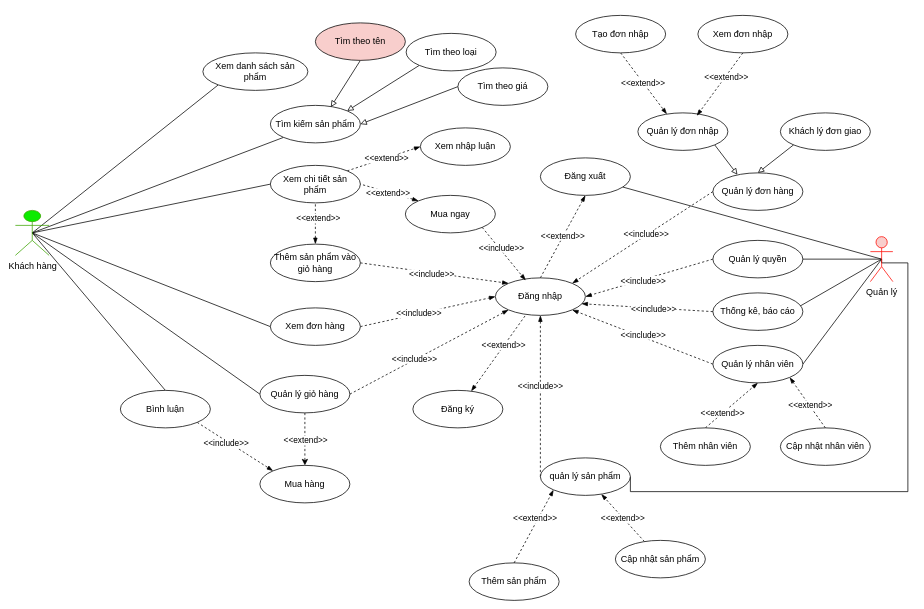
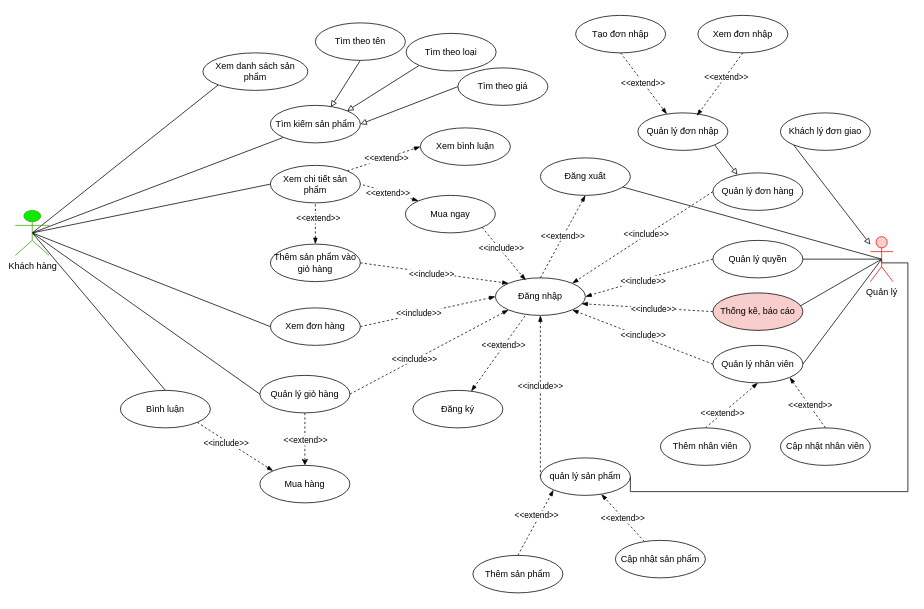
  <mxCell id="0" />
  <mxCell id="1" parent="0" />
  <mxCell id="2" style="rounded=0;orthogonalLoop=1;jettySize=auto;html=1;exitX=0.329;exitY=1.016;exitDx=0;exitDy=0;exitPerimeter=0;entryX=0.648;entryY=0.023;entryDx=0;entryDy=0;endArrow=blockThin;endFill=1;dashed=1;entryPerimeter=0;" edge="1" parent="1" source="24" target="13"><mxGeometry relative="1" as="geometry" /></mxCell>
  <mxCell id="3" value="&amp;lt;&amp;lt;extend&amp;gt;&amp;gt;" style="edgeLabel;html=1;align=center;verticalAlign=middle;resizable=0;points=[];" connectable="0" vertex="1" parent="2"><mxGeometry x="-0.228" y="-1" relative="1" as="geometry"><mxPoint as="offset" /></mxGeometry></mxCell>
  <mxCell id="4" style="rounded=0;orthogonalLoop=1;jettySize=auto;html=1;exitX=0.5;exitY=0.5;exitDx=0;exitDy=0;exitPerimeter=0;entryX=0;entryY=1;entryDx=0;entryDy=0;endArrow=none;endFill=0;" edge="1" parent="1" source="12" target="14"><mxGeometry relative="1" as="geometry" /></mxCell>
  <mxCell id="5" style="rounded=0;orthogonalLoop=1;jettySize=auto;html=1;exitX=0.5;exitY=0.5;exitDx=0;exitDy=0;exitPerimeter=0;entryX=0;entryY=1;entryDx=0;entryDy=0;endArrow=none;endFill=0;" edge="1" parent="1" source="12" target="15"><mxGeometry relative="1" as="geometry" /></mxCell>
  <mxCell id="6" style="rounded=0;orthogonalLoop=1;jettySize=auto;html=1;exitX=0.5;exitY=0.5;exitDx=0;exitDy=0;exitPerimeter=0;entryX=0;entryY=0.5;entryDx=0;entryDy=0;endArrow=none;endFill=0;" edge="1" parent="1" source="12" target="16"><mxGeometry relative="1" as="geometry" /></mxCell>
  <mxCell id="7" style="rounded=0;orthogonalLoop=1;jettySize=auto;html=1;entryX=0;entryY=0.5;entryDx=0;entryDy=0;exitX=1;exitY=0;exitDx=0;exitDy=0;endArrow=blockThin;endFill=1;startArrow=none;startFill=0;dashed=1;" edge="1" parent="1" source="16" target="17"><mxGeometry relative="1" as="geometry" /></mxCell>
  <mxCell id="8" value="&amp;lt;&amp;lt;extend&amp;gt;&amp;gt;" style="edgeLabel;html=1;align=center;verticalAlign=middle;resizable=0;points=[];" connectable="0" vertex="1" parent="7"><mxGeometry x="-0.059" y="-2" relative="1" as="geometry"><mxPoint x="6" y="-4" as="offset" /></mxGeometry></mxCell>
  <mxCell id="9" style="rounded=0;orthogonalLoop=1;jettySize=auto;html=1;exitX=0.5;exitY=0.5;exitDx=0;exitDy=0;exitPerimeter=0;entryX=0;entryY=0.5;entryDx=0;entryDy=0;endArrow=none;endFill=0;" edge="1" parent="1" source="12" target="37"><mxGeometry relative="1" as="geometry" /></mxCell>
  <mxCell id="10" style="rounded=0;orthogonalLoop=1;jettySize=auto;html=1;exitX=0.5;exitY=0.5;exitDx=0;exitDy=0;exitPerimeter=0;entryX=0;entryY=0.5;entryDx=0;entryDy=0;endArrow=none;endFill=0;" edge="1" parent="1" source="12" target="40"><mxGeometry relative="1" as="geometry" /></mxCell>
  <mxCell id="11" style="rounded=0;orthogonalLoop=1;jettySize=auto;html=1;exitX=0.5;exitY=0.5;exitDx=0;exitDy=0;exitPerimeter=0;entryX=0.5;entryY=0;entryDx=0;entryDy=0;endArrow=none;endFill=0;" edge="1" parent="1" source="12" target="43"><mxGeometry relative="1" as="geometry" /></mxCell>
  <mxCell id="12" value="Khách hàng" style="shape=umlActor;verticalLabelPosition=bottom;verticalAlign=top;html=1;outlineConnect=0;shadow=0;fillStyle=auto;labelBackgroundColor=none;labelBorderColor=none;fillColor=#0ceb00;strokeColor=#3ca300;" vertex="1" parent="1"><mxGeometry x="20" y="280" width="45" height="60" as="geometry" /></mxCell>
  <mxCell id="13" value="Đăng ký" style="ellipse;whiteSpace=wrap;html=1;" vertex="1" parent="1"><mxGeometry x="550" y="520" width="120" height="50" as="geometry" /></mxCell>
  <mxCell id="14" value="Xem danh sách sản phẩm" style="ellipse;whiteSpace=wrap;html=1;" vertex="1" parent="1"><mxGeometry x="270" y="70" width="140" height="50" as="geometry" /></mxCell>
  <mxCell id="15" value="Tìm kiếm sản phẩm" style="ellipse;whiteSpace=wrap;html=1;" vertex="1" parent="1"><mxGeometry x="360" y="140" width="120" height="50" as="geometry" /></mxCell>
  <mxCell id="16" value="Xem chi tiết sản phẩm" style="ellipse;whiteSpace=wrap;html=1;" vertex="1" parent="1"><mxGeometry x="360" y="220" width="120" height="50" as="geometry" /></mxCell>
- <mxCell id="17" value="Xem nhập luận" style="ellipse;whiteSpace=wrap;html=1;" vertex="1" parent="1"><mxGeometry x="560" y="170" width="120" height="50" as="geometry" /></mxCell>
+ <mxCell id="17" value="Xem bình luận" style="ellipse;whiteSpace=wrap;html=1;" vertex="1" parent="1"><mxGeometry x="560" y="170" width="120" height="50" as="geometry" /></mxCell>
  <mxCell id="18" style="rounded=0;orthogonalLoop=1;jettySize=auto;html=1;exitX=0.5;exitY=1;exitDx=0;exitDy=0;entryX=0.672;entryY=0.043;entryDx=0;entryDy=0;endArrow=block;endFill=0;entryPerimeter=0;" edge="1" parent="1" source="19" target="15"><mxGeometry relative="1" as="geometry" /></mxCell>
- <mxCell id="19" value="Tìm theo tên" style="ellipse;whiteSpace=wrap;html=1;fillColor=#f8cecc;" vertex="1" parent="1"><mxGeometry x="420" y="30" width="120" height="50" as="geometry" /></mxCell>
+ <mxCell id="19" value="Tìm theo tên" style="ellipse;whiteSpace=wrap;html=1;" vertex="1" parent="1"><mxGeometry x="420" y="30" width="120" height="50" as="geometry" /></mxCell>
  <mxCell id="20" style="rounded=0;orthogonalLoop=1;jettySize=auto;html=1;exitX=0;exitY=1;exitDx=0;exitDy=0;entryX=1;entryY=0;entryDx=0;entryDy=0;endArrow=block;endFill=0;" edge="1" parent="1" source="21" target="15"><mxGeometry relative="1" as="geometry"><mxPoint x="500" y="120" as="targetPoint" /></mxGeometry></mxCell>
  <mxCell id="21" value="Tìm theo loại" style="ellipse;whiteSpace=wrap;html=1;" vertex="1" parent="1"><mxGeometry x="541" y="44" width="120" height="50" as="geometry" /></mxCell>
  <mxCell id="22" style="rounded=0;orthogonalLoop=1;jettySize=auto;html=1;exitX=0;exitY=0.5;exitDx=0;exitDy=0;entryX=1;entryY=0.5;entryDx=0;entryDy=0;endArrow=block;endFill=0;" edge="1" parent="1" source="23" target="15"><mxGeometry relative="1" as="geometry" /></mxCell>
  <mxCell id="23" value="Tìm theo giá" style="ellipse;whiteSpace=wrap;html=1;" vertex="1" parent="1"><mxGeometry x="610" y="90" width="120" height="50" as="geometry" /></mxCell>
  <mxCell id="24" value="Đăng nhập" style="ellipse;whiteSpace=wrap;html=1;" vertex="1" parent="1"><mxGeometry x="660" y="370" width="120" height="50" as="geometry" /></mxCell>
  <mxCell id="25" style="rounded=0;orthogonalLoop=1;jettySize=auto;html=1;exitX=0.5;exitY=1;exitDx=0;exitDy=0;entryX=0.5;entryY=0;entryDx=0;entryDy=0;dashed=1;startArrow=blockThin;startFill=1;endArrow=none;endFill=0;" edge="1" parent="1" source="27" target="24"><mxGeometry relative="1" as="geometry" /></mxCell>
  <mxCell id="26" value="&amp;lt;&amp;lt;extend&amp;gt;&amp;gt;" style="edgeLabel;html=1;align=center;verticalAlign=middle;resizable=0;points=[];" connectable="0" vertex="1" parent="25"><mxGeometry x="-0.026" y="-1" relative="1" as="geometry"><mxPoint as="offset" /></mxGeometry></mxCell>
  <mxCell id="27" value="Đăng xuất" style="ellipse;whiteSpace=wrap;html=1;" vertex="1" parent="1"><mxGeometry x="720" y="210" width="120" height="50" as="geometry" /></mxCell>
  <mxCell id="28" style="rounded=0;orthogonalLoop=1;jettySize=auto;html=1;exitX=1;exitY=0.5;exitDx=0;exitDy=0;entryX=0;entryY=0;entryDx=0;entryDy=0;dashed=1;endArrow=blockThin;endFill=1;" edge="1" parent="1" source="32" target="24"><mxGeometry relative="1" as="geometry" /></mxCell>
  <mxCell id="29" value="&amp;lt;&amp;lt;include&amp;gt;&amp;gt;" style="edgeLabel;html=1;align=center;verticalAlign=middle;resizable=0;points=[];" connectable="0" vertex="1" parent="28"><mxGeometry x="-0.033" y="-1" relative="1" as="geometry"><mxPoint as="offset" /></mxGeometry></mxCell>
  <mxCell id="30" style="rounded=0;orthogonalLoop=1;jettySize=auto;html=1;exitX=0.5;exitY=0;exitDx=0;exitDy=0;entryX=0.5;entryY=1;entryDx=0;entryDy=0;dashed=1;endArrow=none;endFill=0;startArrow=blockThin;startFill=1;" edge="1" parent="1" source="32" target="16"><mxGeometry relative="1" as="geometry" /></mxCell>
  <mxCell id="31" value="&amp;lt;&amp;lt;extend&amp;gt;&amp;gt;" style="edgeLabel;html=1;align=center;verticalAlign=middle;resizable=0;points=[];" connectable="0" vertex="1" parent="30"><mxGeometry x="-0.139" relative="1" as="geometry"><mxPoint x="3" y="-11" as="offset" /></mxGeometry></mxCell>
  <mxCell id="32" value="Thêm sản phẩm vào giỏ hàng" style="ellipse;whiteSpace=wrap;html=1;" vertex="1" parent="1"><mxGeometry x="360" y="325" width="120" height="50" as="geometry" /></mxCell>
  <mxCell id="33" style="rounded=0;orthogonalLoop=1;jettySize=auto;html=1;exitX=1;exitY=0.5;exitDx=0;exitDy=0;entryX=0;entryY=1;entryDx=0;entryDy=0;dashed=1;endArrow=blockThin;endFill=1;" edge="1" parent="1" source="37" target="24"><mxGeometry relative="1" as="geometry" /></mxCell>
  <mxCell id="34" value="&amp;lt;&amp;lt;include&amp;gt;&amp;gt;" style="edgeLabel;html=1;align=center;verticalAlign=middle;resizable=0;points=[];" connectable="0" vertex="1" parent="33"><mxGeometry x="-0.178" y="2" relative="1" as="geometry"><mxPoint as="offset" /></mxGeometry></mxCell>
  <mxCell id="35" style="rounded=0;orthogonalLoop=1;jettySize=auto;html=1;exitX=0.5;exitY=1;exitDx=0;exitDy=0;entryX=0.5;entryY=0;entryDx=0;entryDy=0;dashed=1;" edge="1" parent="1" source="37" target="44"><mxGeometry relative="1" as="geometry" /></mxCell>
  <mxCell id="36" value="&amp;lt;&amp;lt;extend&amp;gt;&amp;gt;" style="edgeLabel;html=1;align=center;verticalAlign=middle;resizable=0;points=[];" connectable="0" vertex="1" parent="35"><mxGeometry x="0.032" relative="1" as="geometry"><mxPoint as="offset" /></mxGeometry></mxCell>
  <mxCell id="37" value="Quản lý giỏ hàng" style="ellipse;whiteSpace=wrap;html=1;" vertex="1" parent="1"><mxGeometry x="346" y="500" width="120" height="50" as="geometry" /></mxCell>
  <mxCell id="38" style="rounded=0;orthogonalLoop=1;jettySize=auto;html=1;exitX=1;exitY=0.5;exitDx=0;exitDy=0;dashed=1;endArrow=blockThin;endFill=1;entryX=0;entryY=0.5;entryDx=0;entryDy=0;" edge="1" parent="1" source="40" target="24"><mxGeometry relative="1" as="geometry"><mxPoint x="660" y="390" as="targetPoint" /></mxGeometry></mxCell>
  <mxCell id="39" value="&amp;lt;&amp;lt;include&amp;gt;&amp;gt;" style="edgeLabel;html=1;align=center;verticalAlign=middle;resizable=0;points=[];" connectable="0" vertex="1" parent="38"><mxGeometry x="-0.135" y="1" relative="1" as="geometry"><mxPoint as="offset" /></mxGeometry></mxCell>
  <mxCell id="40" value="Xem đơn hàng" style="ellipse;whiteSpace=wrap;html=1;" vertex="1" parent="1"><mxGeometry x="360" y="410" width="120" height="50" as="geometry" /></mxCell>
  <mxCell id="41" style="rounded=0;orthogonalLoop=1;jettySize=auto;html=1;entryX=0;entryY=0;entryDx=0;entryDy=0;dashed=1;endArrow=blockThin;endFill=1;exitX=1;exitY=1;exitDx=0;exitDy=0;" edge="1" parent="1" source="43" target="44"><mxGeometry relative="1" as="geometry"><mxPoint x="239" y="563" as="sourcePoint" /></mxGeometry></mxCell>
  <mxCell id="42" value="&amp;lt;&amp;lt;include&amp;gt;&amp;gt;" style="edgeLabel;html=1;align=center;verticalAlign=middle;resizable=0;points=[];" connectable="0" vertex="1" parent="41"><mxGeometry x="-0.225" y="1" relative="1" as="geometry"><mxPoint x="-2" y="3" as="offset" /></mxGeometry></mxCell>
  <mxCell id="43" value="Bình luận" style="ellipse;whiteSpace=wrap;html=1;" vertex="1" parent="1"><mxGeometry x="160" y="520" width="120" height="50" as="geometry" /></mxCell>
  <mxCell id="44" value="Mua hàng" style="ellipse;whiteSpace=wrap;html=1;" vertex="1" parent="1"><mxGeometry x="346" y="620" width="120" height="50" as="geometry" /></mxCell>
  <mxCell id="45" style="rounded=0;orthogonalLoop=1;jettySize=auto;html=1;exitX=0;exitY=0.5;exitDx=0;exitDy=0;entryX=1;entryY=0.5;entryDx=0;entryDy=0;dashed=1;endArrow=blockThin;endFill=1;" edge="1" parent="1" source="47" target="24"><mxGeometry relative="1" as="geometry" /></mxCell>
  <mxCell id="46" value="&amp;lt;&amp;lt;include&amp;gt;&amp;gt;" style="edgeLabel;html=1;align=center;verticalAlign=middle;resizable=0;points=[];" connectable="0" vertex="1" parent="45"><mxGeometry x="0.106" y="1" relative="1" as="geometry"><mxPoint as="offset" /></mxGeometry></mxCell>
  <mxCell id="47" value="Quản lý quyền" style="ellipse;whiteSpace=wrap;html=1;" vertex="1" parent="1"><mxGeometry x="950" y="320" width="120" height="50" as="geometry" /></mxCell>
  <mxCell id="48" style="rounded=0;orthogonalLoop=1;jettySize=auto;html=1;exitX=0.5;exitY=0.5;exitDx=0;exitDy=0;exitPerimeter=0;entryX=1;entryY=0.5;entryDx=0;entryDy=0;endArrow=none;endFill=0;" edge="1" parent="1" source="53" target="47"><mxGeometry relative="1" as="geometry" /></mxCell>
  <mxCell id="49" style="rounded=0;orthogonalLoop=1;jettySize=auto;html=1;exitX=0.5;exitY=0.5;exitDx=0;exitDy=0;exitPerimeter=0;endArrow=none;endFill=0;" edge="1" parent="1" source="53" target="27"><mxGeometry relative="1" as="geometry" /></mxCell>
  <mxCell id="50" style="rounded=0;orthogonalLoop=1;jettySize=auto;html=1;exitX=0.5;exitY=0.5;exitDx=0;exitDy=0;exitPerimeter=0;entryX=1;entryY=0.5;entryDx=0;entryDy=0;endArrow=none;endFill=0;" edge="1" parent="1" source="53" target="57"><mxGeometry relative="1" as="geometry" /></mxCell>
  <mxCell id="51" style="rounded=0;orthogonalLoop=1;jettySize=auto;html=1;exitX=0.5;exitY=0.5;exitDx=0;exitDy=0;exitPerimeter=0;entryX=1;entryY=0.5;entryDx=0;entryDy=0;edgeStyle=orthogonalEdgeStyle;endArrow=none;endFill=0;" edge="1" parent="1" source="53" target="60"><mxGeometry relative="1" as="geometry"><Array as="points"><mxPoint x="1175" y="350" /><mxPoint x="1210" y="350" /><mxPoint x="1210" y="655" /></Array></mxGeometry></mxCell>
  <mxCell id="52" style="rounded=0;orthogonalLoop=1;jettySize=auto;html=1;exitX=0.5;exitY=0.5;exitDx=0;exitDy=0;exitPerimeter=0;entryX=0.5;entryY=1;entryDx=0;entryDy=0;endArrow=none;endFill=0;" edge="1" parent="1" source="53" target="61"><mxGeometry relative="1" as="geometry" /></mxCell>
  <mxCell id="53" value="Quản lý" style="shape=umlActor;verticalLabelPosition=bottom;verticalAlign=top;html=1;outlineConnect=0;fillColor=#f8cecc;strokeColor=#ff0800;" vertex="1" parent="1"><mxGeometry x="1160" y="315" width="30" height="60" as="geometry" /></mxCell>
  <mxCell id="54" value="Quản lý đơn hàng" style="ellipse;whiteSpace=wrap;html=1;" vertex="1" parent="1"><mxGeometry x="950" y="230" width="120" height="50" as="geometry" /></mxCell>
  <mxCell id="55" style="rounded=0;orthogonalLoop=1;jettySize=auto;html=1;exitX=0;exitY=0.5;exitDx=0;exitDy=0;dashed=1;entryX=1;entryY=1;entryDx=0;entryDy=0;endArrow=blockThin;endFill=1;" edge="1" parent="1" source="57" target="24"><mxGeometry relative="1" as="geometry"><mxPoint x="741" y="422" as="targetPoint" /></mxGeometry></mxCell>
  <mxCell id="56" value="&amp;lt;&amp;lt;include&amp;gt;&amp;gt;" style="edgeLabel;html=1;align=center;verticalAlign=middle;resizable=0;points=[];" connectable="0" vertex="1" parent="55"><mxGeometry x="0.197" relative="1" as="geometry"><mxPoint x="18" y="4" as="offset" /></mxGeometry></mxCell>
  <mxCell id="57" value="Quản lý nhân viên" style="ellipse;whiteSpace=wrap;html=1;" vertex="1" parent="1"><mxGeometry x="950" y="460" width="120" height="50" as="geometry" /></mxCell>
  <mxCell id="58" style="rounded=0;orthogonalLoop=1;jettySize=auto;html=1;exitX=0;exitY=0.5;exitDx=0;exitDy=0;entryX=0.5;entryY=1;entryDx=0;entryDy=0;dashed=1;endArrow=blockThin;endFill=1;" edge="1" parent="1" source="60" target="24"><mxGeometry relative="1" as="geometry" /></mxCell>
  <mxCell id="59" value="&amp;lt;&amp;lt;include&amp;gt;&amp;gt;" style="edgeLabel;html=1;align=center;verticalAlign=middle;resizable=0;points=[];" connectable="0" vertex="1" parent="58"><mxGeometry x="0.126" y="1" relative="1" as="geometry"><mxPoint as="offset" /></mxGeometry></mxCell>
  <mxCell id="60" value="quản lý sản phẩm" style="ellipse;whiteSpace=wrap;html=1;" vertex="1" parent="1"><mxGeometry x="720" y="610" width="120" height="50" as="geometry" /></mxCell>
- <mxCell id="61" value="Thống kê, báo cáo" style="ellipse;whiteSpace=wrap;html=1;" vertex="1" parent="1"><mxGeometry x="950" y="390" width="120" height="50" as="geometry" /></mxCell>
+ <mxCell id="61" value="Thống kê, báo cáo" style="ellipse;whiteSpace=wrap;html=1;fillColor=#f8cecc;" vertex="1" parent="1"><mxGeometry x="950" y="390" width="120" height="50" as="geometry" /></mxCell>
  <mxCell id="62" style="rounded=0;orthogonalLoop=1;jettySize=auto;html=1;exitX=0;exitY=0.5;exitDx=0;exitDy=0;entryX=1;entryY=0;entryDx=0;entryDy=0;dashed=1;endArrow=blockThin;endFill=1;" edge="1" parent="1" source="54" target="24"><mxGeometry relative="1" as="geometry" /></mxCell>
  <mxCell id="63" value="&amp;lt;&amp;lt;include&amp;gt;&amp;gt;" style="edgeLabel;html=1;align=center;verticalAlign=middle;resizable=0;points=[];" connectable="0" vertex="1" parent="62"><mxGeometry x="-0.051" y="-2" relative="1" as="geometry"><mxPoint as="offset" /></mxGeometry></mxCell>
  <mxCell id="64" style="rounded=0;orthogonalLoop=1;jettySize=auto;html=1;exitX=0;exitY=0.5;exitDx=0;exitDy=0;entryX=0.957;entryY=0.689;entryDx=0;entryDy=0;entryPerimeter=0;dashed=1;endArrow=blockThin;endFill=1;" edge="1" parent="1" source="61" target="24"><mxGeometry relative="1" as="geometry" /></mxCell>
  <mxCell id="65" value="&amp;lt;&amp;lt;include&amp;gt;&amp;gt;" style="edgeLabel;html=1;align=center;verticalAlign=middle;resizable=0;points=[];" connectable="0" vertex="1" parent="64"><mxGeometry x="-0.09" y="1" relative="1" as="geometry"><mxPoint as="offset" /></mxGeometry></mxCell>
  <mxCell id="66" style="rounded=0;orthogonalLoop=1;jettySize=auto;html=1;exitX=1;exitY=1;exitDx=0;exitDy=0;entryX=0.273;entryY=0.048;entryDx=0;entryDy=0;endArrow=block;endFill=0;entryPerimeter=0;" edge="1" parent="1" source="67" target="54"><mxGeometry relative="1" as="geometry" /></mxCell>
  <mxCell id="67" value="Quản lý đơn nhập" style="ellipse;whiteSpace=wrap;html=1;" vertex="1" parent="1"><mxGeometry x="850" y="150" width="120" height="50" as="geometry" /></mxCell>
  <mxCell id="68" value="Khách lý đơn giao" style="ellipse;whiteSpace=wrap;html=1;" vertex="1" parent="1"><mxGeometry x="1040" y="150" width="120" height="50" as="geometry" /></mxCell>
- <mxCell id="69" style="rounded=0;orthogonalLoop=1;jettySize=auto;html=1;exitX=0;exitY=1;exitDx=0;exitDy=0;entryX=0.5;entryY=0;entryDx=0;entryDy=0;endArrow=block;endFill=0;" edge="1" parent="1" source="68" target="54"><mxGeometry relative="1" as="geometry" /></mxCell>
+ <mxCell id="69" style="rounded=0;orthogonalLoop=1;jettySize=auto;html=1;exitX=0;exitY=1;exitDx=0;exitDy=0;endArrow=block;endFill=0;" edge="1" parent="1" source="68" target="53"><mxGeometry relative="1" as="geometry" /></mxCell>
  <mxCell id="70" style="rounded=0;orthogonalLoop=1;jettySize=auto;html=1;exitX=0.5;exitY=1;exitDx=0;exitDy=0;entryX=0.322;entryY=0.033;entryDx=0;entryDy=0;dashed=1;entryPerimeter=0;endArrow=blockThin;endFill=1;" edge="1" parent="1" source="72" target="67"><mxGeometry relative="1" as="geometry" /></mxCell>
  <mxCell id="71" value="&amp;lt;&amp;lt;extend&amp;gt;&amp;gt;" style="edgeLabel;html=1;align=center;verticalAlign=middle;resizable=0;points=[];" connectable="0" vertex="1" parent="70"><mxGeometry x="-0.031" y="1" relative="1" as="geometry"><mxPoint x="-1" as="offset" /></mxGeometry></mxCell>
  <mxCell id="72" value="Tạo đơn nhập" style="ellipse;whiteSpace=wrap;html=1;" vertex="1" parent="1"><mxGeometry x="767" y="20" width="120" height="50" as="geometry" /></mxCell>
  <mxCell id="73" value="Xem đơn nhập" style="ellipse;whiteSpace=wrap;html=1;" vertex="1" parent="1"><mxGeometry x="930" y="20" width="120" height="50" as="geometry" /></mxCell>
  <mxCell id="74" style="rounded=0;orthogonalLoop=1;jettySize=auto;html=1;exitX=0.5;exitY=1;exitDx=0;exitDy=0;entryX=0.655;entryY=0.076;entryDx=0;entryDy=0;entryPerimeter=0;dashed=1;endArrow=blockThin;endFill=1;" edge="1" parent="1" source="73" target="67"><mxGeometry relative="1" as="geometry" /></mxCell>
  <mxCell id="75" value="&amp;lt;&amp;lt;extend&amp;gt;&amp;gt;" style="edgeLabel;html=1;align=center;verticalAlign=middle;resizable=0;points=[];" connectable="0" vertex="1" parent="74"><mxGeometry x="-0.23" y="1" relative="1" as="geometry"><mxPoint as="offset" /></mxGeometry></mxCell>
  <mxCell id="76" style="rounded=0;orthogonalLoop=1;jettySize=auto;html=1;exitX=0.5;exitY=0;exitDx=0;exitDy=0;entryX=0.5;entryY=1;entryDx=0;entryDy=0;dashed=1;endArrow=blockThin;endFill=1;" edge="1" parent="1" source="78" target="57"><mxGeometry relative="1" as="geometry" /></mxCell>
  <mxCell id="77" value="&amp;lt;&amp;lt;extend&amp;gt;&amp;gt;" style="edgeLabel;html=1;align=center;verticalAlign=middle;resizable=0;points=[];" connectable="0" vertex="1" parent="76"><mxGeometry x="-0.332" y="1" relative="1" as="geometry"><mxPoint as="offset" /></mxGeometry></mxCell>
  <mxCell id="78" value="Thêm nhân viên" style="ellipse;whiteSpace=wrap;html=1;" vertex="1" parent="1"><mxGeometry x="880" y="570" width="120" height="50" as="geometry" /></mxCell>
  <mxCell id="79" value="Cập nhật nhân viên" style="ellipse;whiteSpace=wrap;html=1;" vertex="1" parent="1"><mxGeometry x="1040" y="570" width="120" height="50" as="geometry" /></mxCell>
  <mxCell id="80" style="rounded=0;orthogonalLoop=1;jettySize=auto;html=1;exitX=0.5;exitY=0;exitDx=0;exitDy=0;entryX=1;entryY=1;entryDx=0;entryDy=0;dashed=1;endArrow=blockThin;endFill=1;" edge="1" parent="1" source="79" target="57"><mxGeometry relative="1" as="geometry" /></mxCell>
  <mxCell id="81" value="&amp;lt;&amp;lt;extend&amp;gt;&amp;gt;" style="edgeLabel;html=1;align=center;verticalAlign=middle;resizable=0;points=[];" connectable="0" vertex="1" parent="80"><mxGeometry x="-0.094" y="-1" relative="1" as="geometry"><mxPoint as="offset" /></mxGeometry></mxCell>
  <mxCell id="82" value="" style="rounded=0;orthogonalLoop=1;jettySize=auto;html=1;dashed=1;endArrow=blockThin;endFill=1;" edge="1" parent="1" source="84" target="60"><mxGeometry relative="1" as="geometry" /></mxCell>
  <mxCell id="83" value="&amp;lt;&amp;lt;extend&amp;gt;&amp;gt;" style="edgeLabel;html=1;align=center;verticalAlign=middle;resizable=0;points=[];" connectable="0" vertex="1" parent="82"><mxGeometry x="-0.004" y="1" relative="1" as="geometry"><mxPoint as="offset" /></mxGeometry></mxCell>
  <mxCell id="84" value="Cập nhật sản phẩm" style="ellipse;whiteSpace=wrap;html=1;" vertex="1" parent="1"><mxGeometry x="820" y="720" width="120" height="50" as="geometry" /></mxCell>
- <mxCell id="85" value="Thêm sản phẩm" style="ellipse;whiteSpace=wrap;html=1;" vertex="1" parent="1"><mxGeometry x="625" y="750" width="120" height="50" as="geometry" /></mxCell>
+ <mxCell id="85" value="Thêm sản phẩm" style="ellipse;whiteSpace=wrap;html=1;" vertex="1" parent="1"><mxGeometry x="630" y="740" width="120" height="50" as="geometry" /></mxCell>
  <mxCell id="86" style="rounded=0;orthogonalLoop=1;jettySize=auto;html=1;exitX=0.5;exitY=0;exitDx=0;exitDy=0;entryX=0;entryY=1;entryDx=0;entryDy=0;dashed=1;endArrow=blockThin;endFill=1;" edge="1" parent="1" source="85" target="60"><mxGeometry relative="1" as="geometry" /></mxCell>
  <mxCell id="87" value="&amp;lt;&amp;lt;extend&amp;gt;&amp;gt;" style="edgeLabel;html=1;align=center;verticalAlign=middle;resizable=0;points=[];" connectable="0" vertex="1" parent="86"><mxGeometry x="0.191" y="4" relative="1" as="geometry"><mxPoint as="offset" /></mxGeometry></mxCell>
  <mxCell id="88" style="edgeStyle=orthogonalEdgeStyle;rounded=0;orthogonalLoop=1;jettySize=auto;html=1;exitX=0.5;exitY=1;exitDx=0;exitDy=0;" edge="1" parent="1" source="47" target="47"><mxGeometry relative="1" as="geometry" /></mxCell>
  <mxCell id="89" style="rounded=0;orthogonalLoop=1;jettySize=auto;html=1;exitX=0;exitY=0;exitDx=0;exitDy=0;entryX=1;entryY=0.5;entryDx=0;entryDy=0;endArrow=none;endFill=0;dashed=1;startArrow=blockThin;startFill=1;" edge="1" parent="1" source="91" target="16"><mxGeometry relative="1" as="geometry" /></mxCell>
  <mxCell id="90" value="&amp;lt;&amp;lt;extend&amp;gt;&amp;gt;" style="edgeLabel;html=1;align=center;verticalAlign=middle;resizable=0;points=[];" connectable="0" vertex="1" parent="89"><mxGeometry x="0.044" y="1" relative="1" as="geometry"><mxPoint as="offset" /></mxGeometry></mxCell>
  <mxCell id="91" value="Mua ngay" style="ellipse;whiteSpace=wrap;html=1;" vertex="1" parent="1"><mxGeometry x="540" y="260" width="120" height="50" as="geometry" /></mxCell>
  <mxCell id="92" style="rounded=0;orthogonalLoop=1;jettySize=auto;html=1;exitX=1;exitY=1;exitDx=0;exitDy=0;entryX=0.337;entryY=0.065;entryDx=0;entryDy=0;entryPerimeter=0;dashed=1;endArrow=blockThin;endFill=1;" edge="1" parent="1" source="91" target="24"><mxGeometry relative="1" as="geometry" /></mxCell>
  <mxCell id="93" value="&amp;lt;&amp;lt;include&amp;gt;&amp;gt;" style="edgeLabel;html=1;align=center;verticalAlign=middle;resizable=0;points=[];" connectable="0" vertex="1" parent="92"><mxGeometry x="-0.187" y="2" relative="1" as="geometry"><mxPoint as="offset" /></mxGeometry></mxCell>
